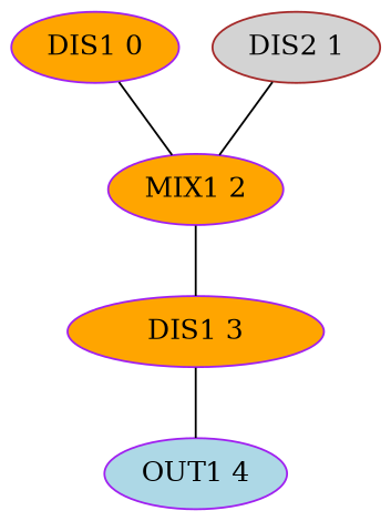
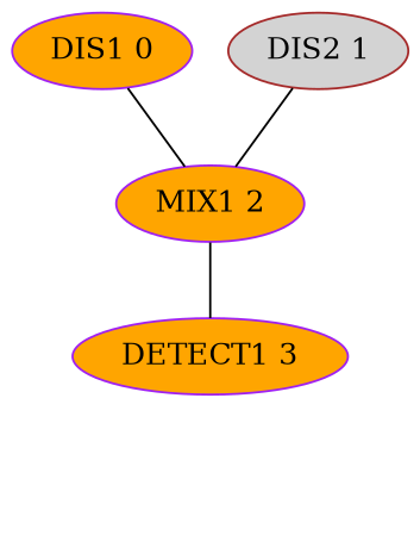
  graph {
    node [color=purple fillcolor=orange style=filled]
    n1 [label="DIS1 0"]
    n2 [label="MIX1 2"]
-   n3 [label="DIS1 3"]
+   n3 [label="DETECT1 3"]
    n4 [color=brown fillcolor=lightgrey label="DIS2 1"]
-   n5 [fillcolor=lightblue label="OUT1 4"]
    n1 -- n2
    n2 -- n3
-   n3 -- n5
    n4 -- n2
  }
